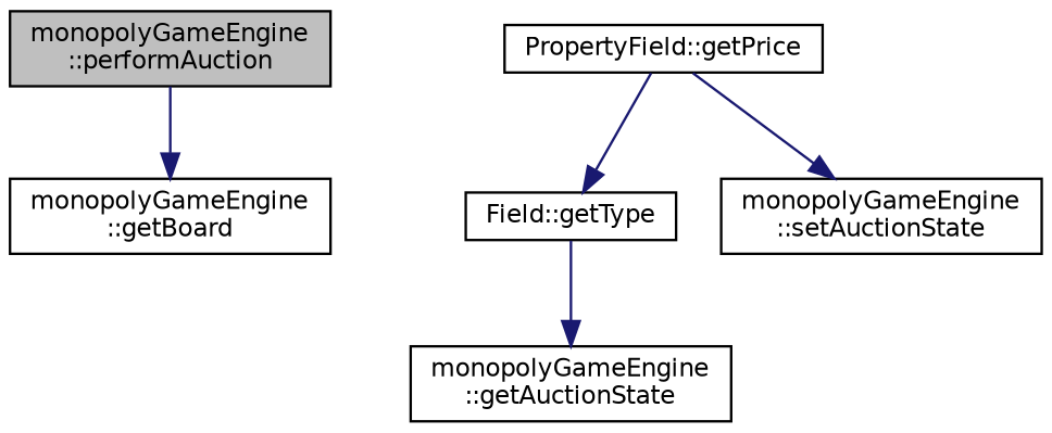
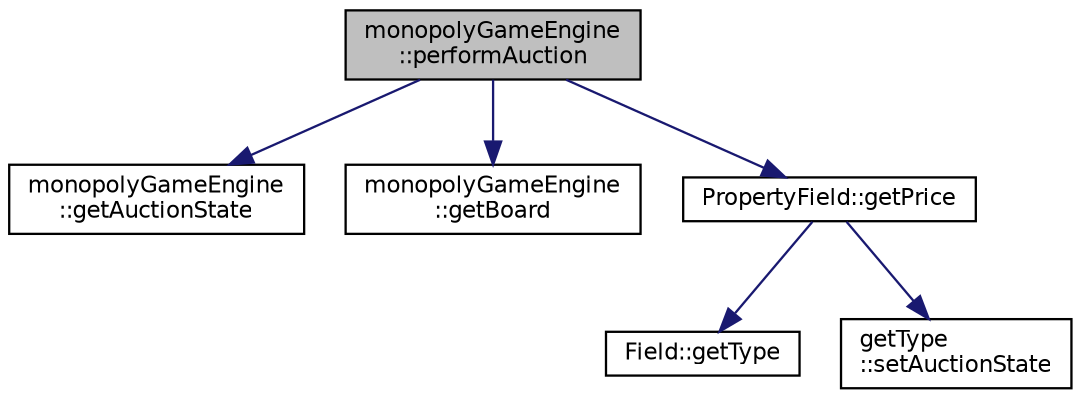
  digraph {
    rankdir=TB
    node [color=black fillcolor=white fontname=Helvetica fontsize=10 shape=record style=filled]
    edge [color=midnightblue fontname=Helvetica fontsize=10 labelfontname=Helvetica labelfontsize=10 style=solid]
    n1 [fillcolor=grey75 fontcolor=black height=0.2 label="monopolyGameEngine\l::performAuction" width=0.4]
    n2 [height=0.2 label="monopolyGameEngine\l::getAuctionState" width=0.4]
    n3 [height=0.2 label="monopolyGameEngine\l::getBoard" width=0.4]
    n4 [height=0.2 label="PropertyField::getPrice" width=0.4]
    n5 [height=0.2 label="Field::getType" width=0.4]
-   n6 [height=0.2 label="monopolyGameEngine\l::setAuctionState" width=0.4]
-   n5 -> n2
+   n6 [height=0.2 label="getType\l::setAuctionState" width=0.4]
+   n1 -> n2
    n1 -> n3
+   n1 -> n4
    n4 -> n5
    n4 -> n6
  }
